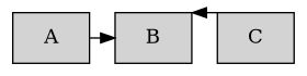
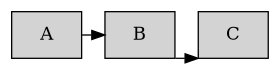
  digraph {
    splines=polyline
    node [shape=box style=filled]
    n1 [label=A]
    n2 [label=B]
    n3 [label=C]
    subgraph sub_1 {
      rank=same
      n1
      n2
      n3
    }
    n1 -> n2
-   n3 -> n2
+   n2 -> n3
  }
